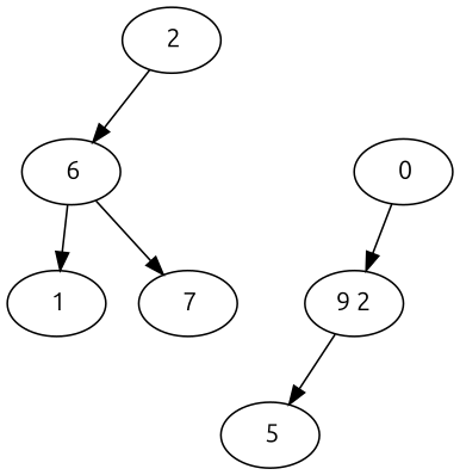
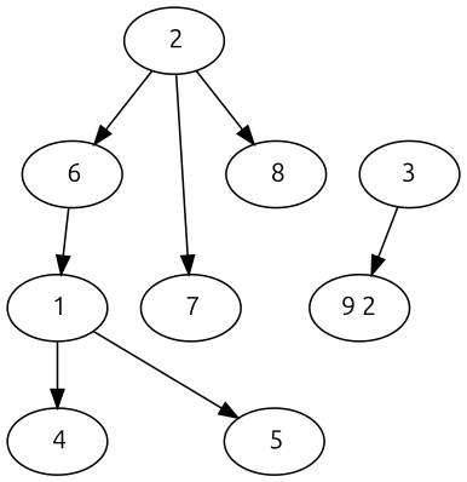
  digraph {
    fontname=Ubuntu
    node [fontname=Ubuntu]
    edge [fontname=Ubuntu]
    n1 [label="9 2"]
-   " 0"
+   " 0" [label=3]
    " 1"
+   " 4"
    " 5"
    " 2"
    " 6"
    " 7"
+   " 8"
    " 0" -> n1
-   n1 -> " 5"
+   " 1" -> " 4"
+   " 1" -> " 5"
    " 2" -> " 6"
-   " 6" -> " 7"
+   " 2" -> " 7"
+   " 2" -> " 8"
    " 6" -> " 1"
  }
